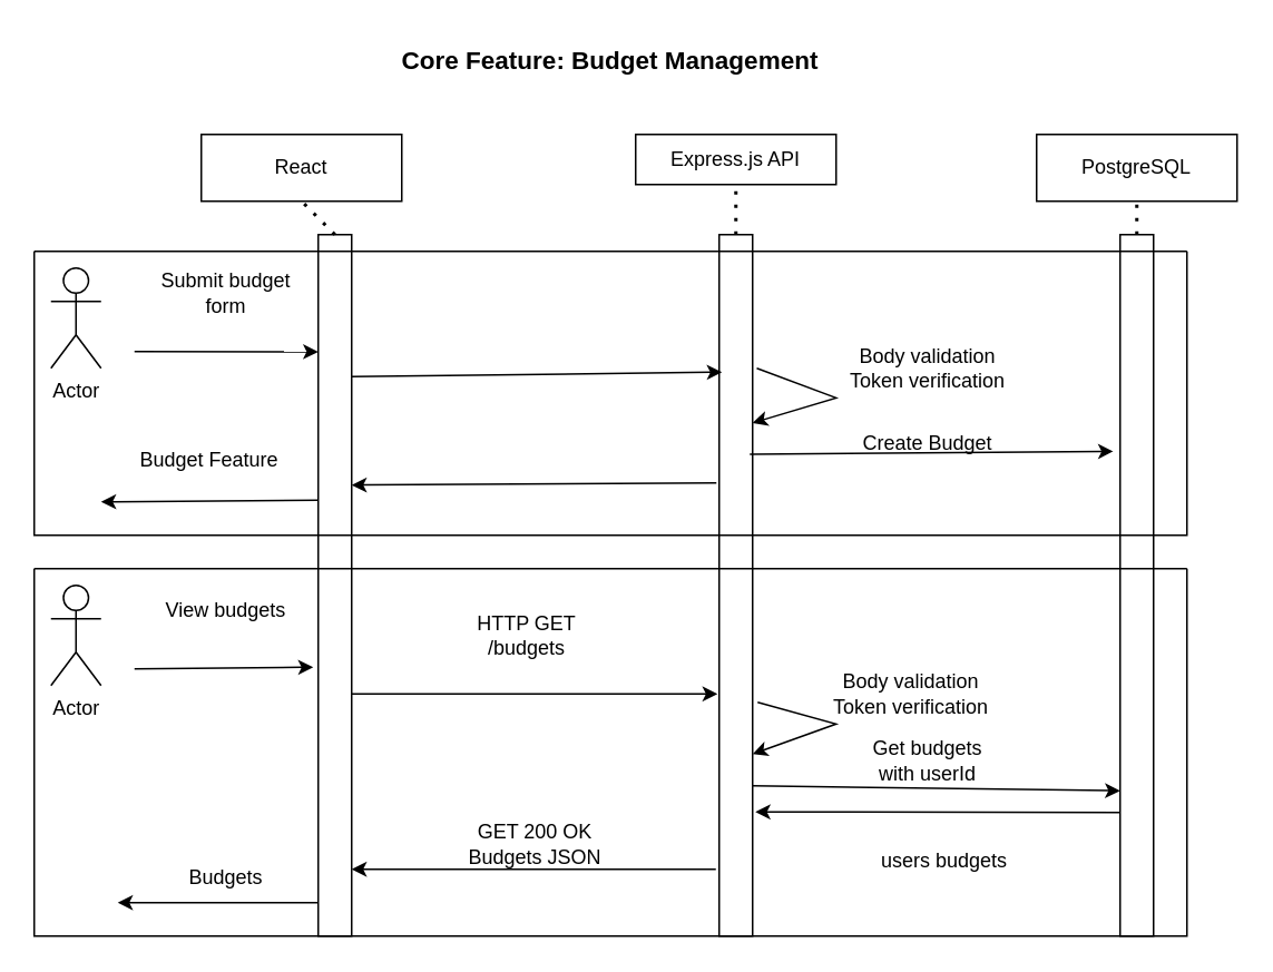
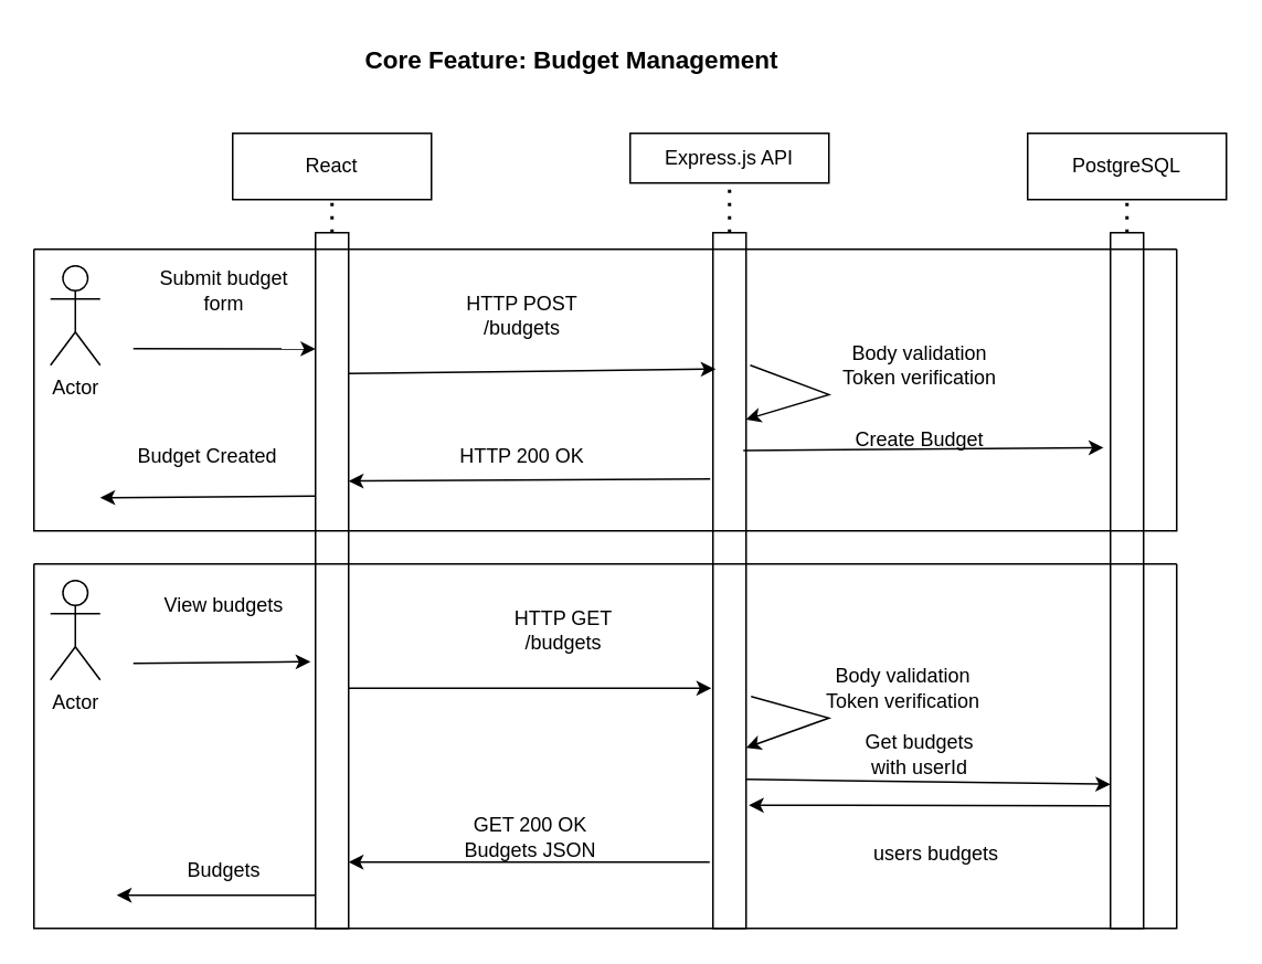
  <mxCell id="0" />
  <mxCell id="1" parent="0" />
  <mxCell id="2" value="Actor" style="shape=umlActor;verticalLabelPosition=bottom;verticalAlign=top;html=1;outlineConnect=0;" vertex="1" parent="1"><mxGeometry x="30" y="160" width="30" height="60" as="geometry" /></mxCell>
- <mxCell id="3" value="React" style="rounded=0;whiteSpace=wrap;html=1;" vertex="1" parent="1"><mxGeometry x="120" y="80" width="120" height="40" as="geometry" /></mxCell>
+ <mxCell id="3" value="React" style="rounded=0;whiteSpace=wrap;html=1;" vertex="1" parent="1"><mxGeometry x="140" y="80" width="120" height="40" as="geometry" /></mxCell>
  <mxCell id="4" value="Express.js API" style="rounded=0;whiteSpace=wrap;html=1;" vertex="1" parent="1"><mxGeometry x="380" y="80" width="120" height="30" as="geometry" /></mxCell>
  <mxCell id="5" value="PostgreSQL" style="rounded=0;whiteSpace=wrap;html=1;" vertex="1" parent="1"><mxGeometry x="620" y="80" width="120" height="40" as="geometry" /></mxCell>
- <mxCell id="6" value="&lt;span style=&quot;font-size: 15px;&quot;&gt;&lt;b&gt;Core Feature: Budget Management&lt;/b&gt;&lt;/span&gt;" style="text;html=1;strokeColor=none;fillColor=none;align=center;verticalAlign=middle;whiteSpace=wrap;rounded=0;" vertex="1" parent="1"><mxGeometry x="125" y="20" width="480" height="30" as="geometry" /></mxCell>
+ <mxCell id="6" value="&lt;span style=&quot;font-size: 15px;&quot;&gt;&lt;b&gt;Core Feature: Budget Management&lt;/b&gt;&lt;/span&gt;" style="text;html=1;strokeColor=none;fillColor=none;align=center;verticalAlign=middle;whiteSpace=wrap;rounded=0;" vertex="1" parent="1"><mxGeometry x="105" y="20" width="480" height="30" as="geometry" /></mxCell>
  <mxCell id="7" value="Submit budget form" style="text;html=1;strokeColor=none;fillColor=none;align=center;verticalAlign=middle;whiteSpace=wrap;rounded=0;" vertex="1" parent="1"><mxGeometry x="90" y="160" width="90" height="30" as="geometry" /></mxCell>
+ <mxCell id="8" value="HTTP POST /budgets" style="text;html=1;strokeColor=none;fillColor=none;align=center;verticalAlign=middle;whiteSpace=wrap;rounded=0;" vertex="1" parent="1"><mxGeometry x="270" y="175" width="90" height="30" as="geometry" /></mxCell>
  <mxCell id="9" value="" style="endArrow=classic;html=1;rounded=0;entryX=0;entryY=0.167;entryDx=0;entryDy=0;entryPerimeter=0;" edge="1" parent="1" target="10"><mxGeometry width="50" height="50" relative="1" as="geometry"><mxPoint x="80" y="210" as="sourcePoint" /><mxPoint x="200" y="210" as="targetPoint" /></mxGeometry></mxCell>
  <mxCell id="10" value="" style="rounded=0;whiteSpace=wrap;html=1;" vertex="1" parent="1"><mxGeometry x="190" y="140" width="20" height="420" as="geometry" /></mxCell>
  <mxCell id="11" value="" style="rounded=0;whiteSpace=wrap;html=1;" vertex="1" parent="1"><mxGeometry x="430" y="140" width="20" height="420" as="geometry" /></mxCell>
  <mxCell id="12" value="" style="rounded=0;whiteSpace=wrap;html=1;" vertex="1" parent="1"><mxGeometry x="670" y="140" width="20" height="420" as="geometry" /></mxCell>
  <mxCell id="13" value="" style="endArrow=classic;html=1;rounded=0;entryX=0.083;entryY=0.196;entryDx=0;entryDy=0;entryPerimeter=0;" edge="1" parent="1" target="11"><mxGeometry width="50" height="50" relative="1" as="geometry"><mxPoint x="210" y="225" as="sourcePoint" /><mxPoint x="197" y="219" as="targetPoint" /></mxGeometry></mxCell>
  <mxCell id="14" value="" style="endArrow=classic;html=1;rounded=0;entryX=-0.208;entryY=0.309;entryDx=0;entryDy=0;exitX=0.917;exitY=0.313;exitDx=0;exitDy=0;exitPerimeter=0;entryPerimeter=0;" edge="1" parent="1" source="11" target="12"><mxGeometry width="50" height="50" relative="1" as="geometry"><mxPoint x="220" y="235" as="sourcePoint" /><mxPoint x="439" y="235" as="targetPoint" /></mxGeometry></mxCell>
  <mxCell id="15" value="" style="swimlane;startSize=0;" vertex="1" parent="1"><mxGeometry x="20" y="150" width="690" height="170" as="geometry" /></mxCell>
  <mxCell id="16" value="Body validation&lt;br&gt;Token verification" style="text;html=1;strokeColor=none;fillColor=none;align=center;verticalAlign=middle;whiteSpace=wrap;rounded=0;" vertex="1" parent="15"><mxGeometry x="480" y="55" width="110" height="30" as="geometry" /></mxCell>
  <mxCell id="17" value="" style="endArrow=classic;html=1;rounded=0;entryX=1;entryY=0.25;entryDx=0;entryDy=0;exitX=1.125;exitY=0.172;exitDx=0;exitDy=0;exitPerimeter=0;" edge="1" parent="15"><mxGeometry width="50" height="50" relative="1" as="geometry"><mxPoint x="432.5" y="70" as="sourcePoint" /><mxPoint x="430" y="102.76" as="targetPoint" /><Array as="points"><mxPoint x="480" y="87.76" /></Array></mxGeometry></mxCell>
  <mxCell id="18" value="Create Budget" style="text;html=1;strokeColor=none;fillColor=none;align=center;verticalAlign=middle;whiteSpace=wrap;rounded=0;" vertex="1" parent="15"><mxGeometry x="490" y="100" width="90" height="30" as="geometry" /></mxCell>
- <mxCell id="20" value="Budget Feature" style="text;html=1;strokeColor=none;fillColor=none;align=center;verticalAlign=middle;whiteSpace=wrap;rounded=0;" vertex="1" parent="15"><mxGeometry x="60" y="110" width="90" height="30" as="geometry" /></mxCell>
+ <mxCell id="19" value="HTTP 200 OK" style="text;html=1;strokeColor=none;fillColor=none;align=center;verticalAlign=middle;whiteSpace=wrap;rounded=0;" vertex="1" parent="15"><mxGeometry x="250" y="110" width="90" height="30" as="geometry" /></mxCell>
+ <mxCell id="20" value="Budget Created" style="text;html=1;strokeColor=none;fillColor=none;align=center;verticalAlign=middle;whiteSpace=wrap;rounded=0;" vertex="1" parent="15"><mxGeometry x="60" y="110" width="90" height="30" as="geometry" /></mxCell>
  <mxCell id="21" value="Actor" style="shape=umlActor;verticalLabelPosition=bottom;verticalAlign=top;html=1;outlineConnect=0;" vertex="1" parent="1"><mxGeometry x="30" y="350" width="30" height="60" as="geometry" /></mxCell>
  <mxCell id="22" value="View budgets" style="text;html=1;strokeColor=none;fillColor=none;align=center;verticalAlign=middle;whiteSpace=wrap;rounded=0;" vertex="1" parent="1"><mxGeometry x="90" y="350" width="90" height="30" as="geometry" /></mxCell>
- <mxCell id="23" value="HTTP GET /budgets" style="text;html=1;strokeColor=none;fillColor=none;align=center;verticalAlign=middle;whiteSpace=wrap;rounded=0;" vertex="1" parent="1"><mxGeometry x="270" y="365" width="90" height="30" as="geometry" /></mxCell>
+ <mxCell id="23" value="HTTP GET /budgets" style="text;html=1;strokeColor=none;fillColor=none;align=center;verticalAlign=middle;whiteSpace=wrap;rounded=0;" vertex="1" parent="1"><mxGeometry x="295" y="365" width="90" height="30" as="geometry" /></mxCell>
  <mxCell id="24" value="" style="endArrow=classic;html=1;rounded=0;entryX=-0.167;entryY=0.1;entryDx=0;entryDy=0;entryPerimeter=0;" edge="1" parent="1"><mxGeometry width="50" height="50" relative="1" as="geometry"><mxPoint x="80" y="400" as="sourcePoint" /><mxPoint x="187" y="399" as="targetPoint" /></mxGeometry></mxCell>
  <mxCell id="25" value="" style="endArrow=classic;html=1;rounded=0;entryX=-0.042;entryY=0.14;entryDx=0;entryDy=0;entryPerimeter=0;" edge="1" parent="1"><mxGeometry width="50" height="50" relative="1" as="geometry"><mxPoint x="210" y="415" as="sourcePoint" /><mxPoint x="429" y="415" as="targetPoint" /></mxGeometry></mxCell>
  <mxCell id="26" value="" style="swimlane;startSize=0;" vertex="1" parent="1"><mxGeometry x="20" y="340" width="690" height="220" as="geometry" /></mxCell>
  <mxCell id="27" value="" style="endArrow=classic;html=1;rounded=0;entryX=-0.083;entryY=0.307;entryDx=0;entryDy=0;entryPerimeter=0;exitX=0.917;exitY=0.313;exitDx=0;exitDy=0;exitPerimeter=0;" edge="1" parent="26"><mxGeometry width="50" height="50" relative="1" as="geometry"><mxPoint x="430" y="130" as="sourcePoint" /><mxPoint x="650" y="133" as="targetPoint" /></mxGeometry></mxCell>
  <mxCell id="28" value="" style="endArrow=classic;html=1;rounded=0;entryX=1;entryY=0.25;entryDx=0;entryDy=0;exitX=1.125;exitY=0.172;exitDx=0;exitDy=0;exitPerimeter=0;" edge="1" parent="26"><mxGeometry width="50" height="50" relative="1" as="geometry"><mxPoint x="433" y="80" as="sourcePoint" /><mxPoint x="430" y="111" as="targetPoint" /><Array as="points"><mxPoint x="480" y="93" /></Array></mxGeometry></mxCell>
  <mxCell id="29" value="Get budgets with userId" style="text;html=1;strokeColor=none;fillColor=none;align=center;verticalAlign=middle;whiteSpace=wrap;rounded=0;" vertex="1" parent="26"><mxGeometry x="490" y="100" width="90" height="30" as="geometry" /></mxCell>
  <mxCell id="30" value="users budgets" style="text;html=1;strokeColor=none;fillColor=none;align=center;verticalAlign=middle;whiteSpace=wrap;rounded=0;" vertex="1" parent="26"><mxGeometry x="500" y="160" width="90" height="30" as="geometry" /></mxCell>
  <mxCell id="31" value="" style="endArrow=classic;html=1;rounded=0;entryX=1.083;entryY=0.823;entryDx=0;entryDy=0;entryPerimeter=0;exitX=0;exitY=0.797;exitDx=0;exitDy=0;exitPerimeter=0;" edge="1" parent="26"><mxGeometry width="50" height="50" relative="1" as="geometry"><mxPoint x="408" y="180" as="sourcePoint" /><mxPoint x="190" y="180" as="targetPoint" /></mxGeometry></mxCell>
  <mxCell id="32" value="GET 200 OK&lt;br&gt;Budgets JSON" style="text;html=1;strokeColor=none;fillColor=none;align=center;verticalAlign=middle;whiteSpace=wrap;rounded=0;" vertex="1" parent="26"><mxGeometry x="230" y="150" width="140" height="30" as="geometry" /></mxCell>
  <mxCell id="33" value="Budgets" style="text;html=1;strokeColor=none;fillColor=none;align=center;verticalAlign=middle;whiteSpace=wrap;rounded=0;" vertex="1" parent="26"><mxGeometry x="70" y="170" width="90" height="30" as="geometry" /></mxCell>
  <mxCell id="34" value="Body validation&lt;br&gt;Token verification" style="text;html=1;strokeColor=none;fillColor=none;align=center;verticalAlign=middle;whiteSpace=wrap;rounded=0;" vertex="1" parent="26"><mxGeometry x="470" y="60" width="110" height="30" as="geometry" /></mxCell>
  <mxCell id="35" value="" style="endArrow=classic;html=1;rounded=0;entryX=1.083;entryY=0.823;entryDx=0;entryDy=0;entryPerimeter=0;" edge="1" parent="1" target="11"><mxGeometry width="50" height="50" relative="1" as="geometry"><mxPoint x="670" y="486" as="sourcePoint" /><mxPoint x="710" y="493" as="targetPoint" /></mxGeometry></mxCell>
  <mxCell id="36" value="" style="endArrow=classic;html=1;rounded=0;entryX=1;entryY=0.357;entryDx=0;entryDy=0;exitX=-0.083;exitY=0.354;exitDx=0;exitDy=0;exitPerimeter=0;entryPerimeter=0;" edge="1" parent="1" source="11" target="10"><mxGeometry width="50" height="50" relative="1" as="geometry"><mxPoint x="458" y="281" as="sourcePoint" /><mxPoint x="680" y="283" as="targetPoint" /></mxGeometry></mxCell>
  <mxCell id="37" value="" style="endArrow=classic;html=1;rounded=0;exitX=-0.083;exitY=0.354;exitDx=0;exitDy=0;exitPerimeter=0;" edge="1" parent="1"><mxGeometry width="50" height="50" relative="1" as="geometry"><mxPoint x="190" y="299" as="sourcePoint" /><mxPoint y="300" as="targetPoint" x="60" /></mxGeometry></mxCell>
  <mxCell id="38" value="" style="endArrow=classic;html=1;rounded=0;exitX=0;exitY=0.797;exitDx=0;exitDy=0;exitPerimeter=0;" edge="1" parent="1"><mxGeometry width="50" height="50" relative="1" as="geometry"><mxPoint x="190" y="540" as="sourcePoint" /><mxPoint x="70" y="540" as="targetPoint" /></mxGeometry></mxCell>
  <mxCell id="39" value="" style="endArrow=none;dashed=1;html=1;dashPattern=1 3;strokeWidth=2;rounded=0;entryX=0.5;entryY=1;entryDx=0;entryDy=0;exitX=0.5;exitY=0;exitDx=0;exitDy=0;" edge="1" parent="1" source="10" target="3"><mxGeometry width="50" height="50" relative="1" as="geometry"><mxPoint x="420" y="410" as="sourcePoint" /><mxPoint x="470" y="360" as="targetPoint" /></mxGeometry></mxCell>
  <mxCell id="40" value="" style="endArrow=none;dashed=1;html=1;dashPattern=1 3;strokeWidth=2;rounded=0;entryX=0.5;entryY=1;entryDx=0;entryDy=0;" edge="1" parent="1" target="4"><mxGeometry width="50" height="50" relative="1" as="geometry"><mxPoint x="440" y="140" as="sourcePoint" /><mxPoint x="470" y="360" as="targetPoint" /></mxGeometry></mxCell>
  <mxCell id="41" value="" style="endArrow=none;dashed=1;html=1;dashPattern=1 3;strokeWidth=2;rounded=0;entryX=0.5;entryY=1;entryDx=0;entryDy=0;exitX=0.5;exitY=0;exitDx=0;exitDy=0;" edge="1" parent="1" source="12" target="5"><mxGeometry width="50" height="50" relative="1" as="geometry"><mxPoint x="220" y="160" as="sourcePoint" /><mxPoint x="220" y="140" as="targetPoint" /></mxGeometry></mxCell>
